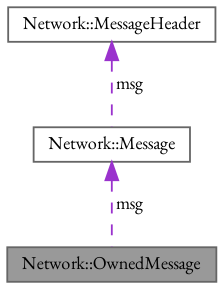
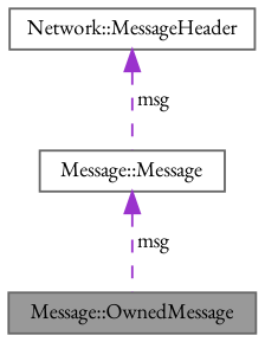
  digraph {
    fontname="EB Garamond"
    node [color=gray40 fillcolor=white fontname="EB Garamond" fontsize=10 shape=box style=filled]
    edge [color=darkorchid3 dir=back fontname="EB Garamond" fontsize=10 labelfontname=Helvetica labelfontsize=10 style=dashed]
-   n1 [fillcolor=grey60 fontcolor=black height=0.2 label="Network::OwnedMessage" width=0.4]
-   n2 [height=0.2 label="Network::Message" width=0.4]
+   n1 [fillcolor=grey60 fontcolor=black height=0.2 label="Message::OwnedMessage" width=0.4]
+   n2 [height=0.2 label="Message::Message" width=0.4]
    n3 [height=0.2 label="Network::MessageHeader" width=0.4]
    n2 -> n1 [label=" msg"]
    n3 -> n2 [label=" msg"]
  }
